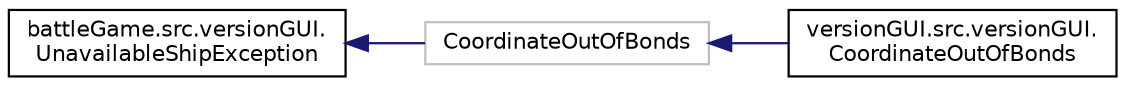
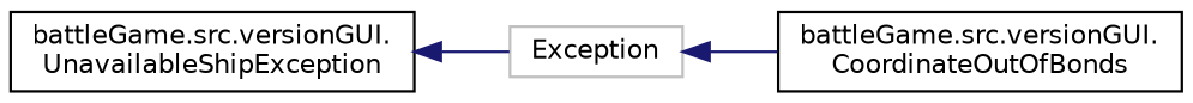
  digraph {
    rankdir=LR
    node [color=black fillcolor=white fontname=Helvetica fontsize=10 shape=record style=filled]
    edge [color=midnightblue dir=back fontname=Helvetica fontsize=10 labelfontname=Helvetica labelfontsize=10 style=solid]
-   n1 [color=grey75 height=0.2 label=CoordinateOutOfBonds width=0.4]
-   n2 [height=0.2 label="versionGUI.src.versionGUI.\lCoordinateOutOfBonds" width=0.4]
+   n1 [color=grey75 height=0.2 label=Exception width=0.4]
+   n2 [height=0.2 label="battleGame.src.versionGUI.\lCoordinateOutOfBonds" width=0.4]
    n3 [height=0.2 label="battleGame.src.versionGUI.\lUnavailableShipException" width=0.4]
    n1 -> n2
    n3 -> n1
  }
